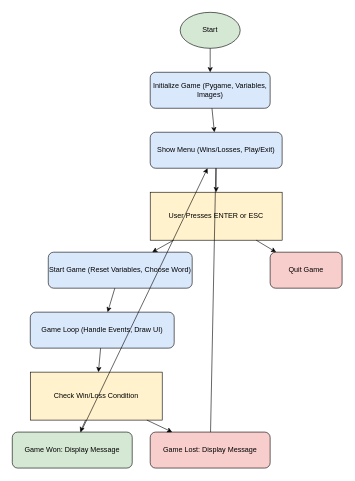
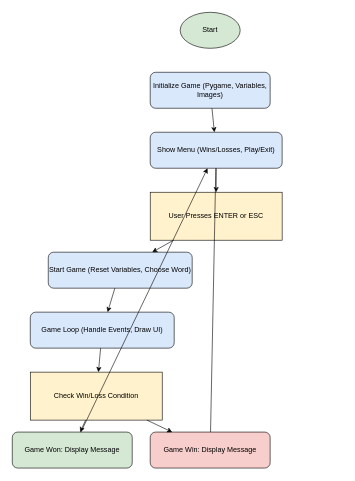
  <mxCell id="0" />
  <mxCell id="1" parent="0" />
  <mxCell id="2" value="Start" style="ellipse;whiteSpace=wrap;fillColor=#D5E8D4" vertex="1" parent="1"><mxGeometry x="300" y="20" width="100" height="60" as="geometry" /></mxCell>
  <mxCell id="3" value="Initialize Game (Pygame, Variables, Images)" style="rounded=1;whiteSpace=wrap;fillColor=#DAE8FC" vertex="1" parent="1"><mxGeometry x="250" y="120" width="200" height="60" as="geometry" /></mxCell>
- <mxCell id="4" edge="1" parent="1" source="2" target="3"><mxGeometry relative="1" as="geometry" /></mxCell>
  <mxCell id="5" value="Show Menu (Wins/Losses, Play/Exit)" style="rounded=1;whiteSpace=wrap;fillColor=#DAE8FC" vertex="1" parent="1"><mxGeometry x="250" y="220" width="220" height="60" as="geometry" /></mxCell>
  <mxCell id="6" edge="1" parent="1" source="3" target="5"><mxGeometry relative="1" as="geometry" /></mxCell>
  <mxCell id="7" value="User Presses ENTER or ESC" style="diamond;whiteSpace=wrap;fillColor=#FFF2CC" vertex="1" parent="1"><mxGeometry x="250" y="320" width="220" height="80" as="geometry" /></mxCell>
  <mxCell id="8" edge="1" parent="1" source="5" target="7"><mxGeometry relative="1" as="geometry" /></mxCell>
  <mxCell id="9" value="Start Game (Reset Variables, Choose Word)" style="rounded=1;whiteSpace=wrap;fillColor=#DAE8FC" vertex="1" parent="1"><mxGeometry x="80" y="420" width="240" height="60" as="geometry" /></mxCell>
  <mxCell id="10" edge="1" parent="1" source="7" target="9"><mxGeometry relative="1" as="geometry" /></mxCell>
- <mxCell id="11" value="Quit Game" style="rounded=1;whiteSpace=wrap;fillColor=#F8CECC" vertex="1" parent="1"><mxGeometry x="450" y="420" width="120" height="60" as="geometry" /></mxCell>
- <mxCell id="12" edge="1" parent="1" source="7" target="11"><mxGeometry relative="1" as="geometry" /></mxCell>
  <mxCell id="13" value="Game Loop (Handle Events, Draw UI)" style="rounded=1;whiteSpace=wrap;fillColor=#DAE8FC" vertex="1" parent="1"><mxGeometry x="50" y="520" width="240" height="60" as="geometry" /></mxCell>
  <mxCell id="14" edge="1" parent="1" source="9" target="13"><mxGeometry relative="1" as="geometry" /></mxCell>
  <mxCell id="15" value="Check Win/Loss Condition" style="diamond;whiteSpace=wrap;fillColor=#FFF2CC" vertex="1" parent="1"><mxGeometry x="50" y="620" width="220" height="80" as="geometry" /></mxCell>
  <mxCell id="16" edge="1" parent="1" source="13" target="15"><mxGeometry relative="1" as="geometry" /></mxCell>
  <mxCell id="17" value="Game Won: Display Message" style="rounded=1;whiteSpace=wrap;fillColor=#D5E8D4" vertex="1" parent="1"><mxGeometry x="20" y="720" width="200" height="60" as="geometry" /></mxCell>
  <mxCell id="18" edge="1" parent="1" source="15" target="17"><mxGeometry relative="1" as="geometry" /></mxCell>
- <mxCell id="19" value="Game Lost: Display Message" style="rounded=1;whiteSpace=wrap;fillColor=#F8CECC" vertex="1" parent="1"><mxGeometry x="250" y="720" width="200" height="60" as="geometry" /></mxCell>
+ <mxCell id="19" value="Game Win: Display Message" style="rounded=1;whiteSpace=wrap;fillColor=#F8CECC" vertex="1" parent="1"><mxGeometry x="250" y="720" width="200" height="60" as="geometry" /></mxCell>
  <mxCell id="20" edge="1" parent="1" source="15" target="19"><mxGeometry relative="1" as="geometry" /></mxCell>
  <mxCell id="21" edge="1" parent="1" source="17" target="5"><mxGeometry relative="1" as="geometry" /></mxCell>
  <mxCell id="22" edge="1" parent="1" source="19" target="5" style="endArrow=none;"><mxGeometry relative="1" as="geometry" /></mxCell>
